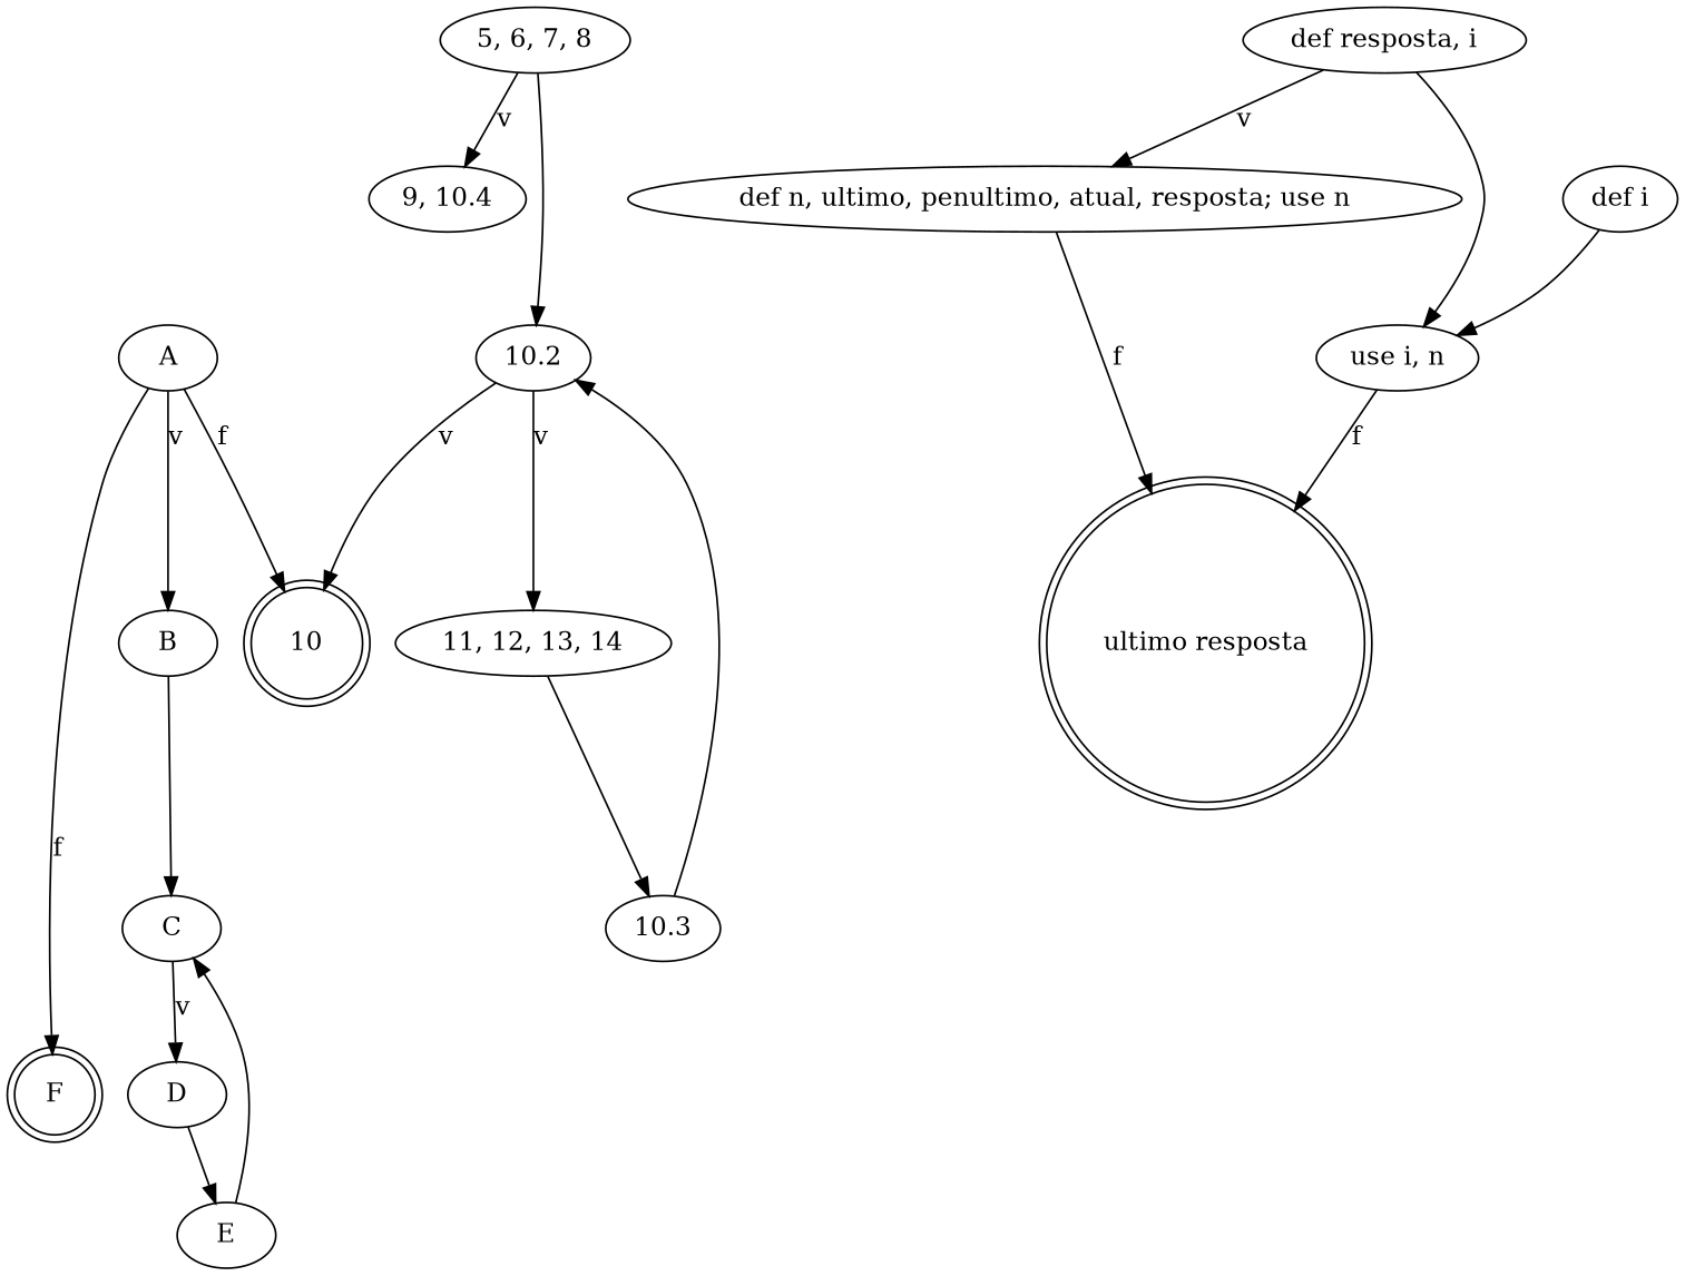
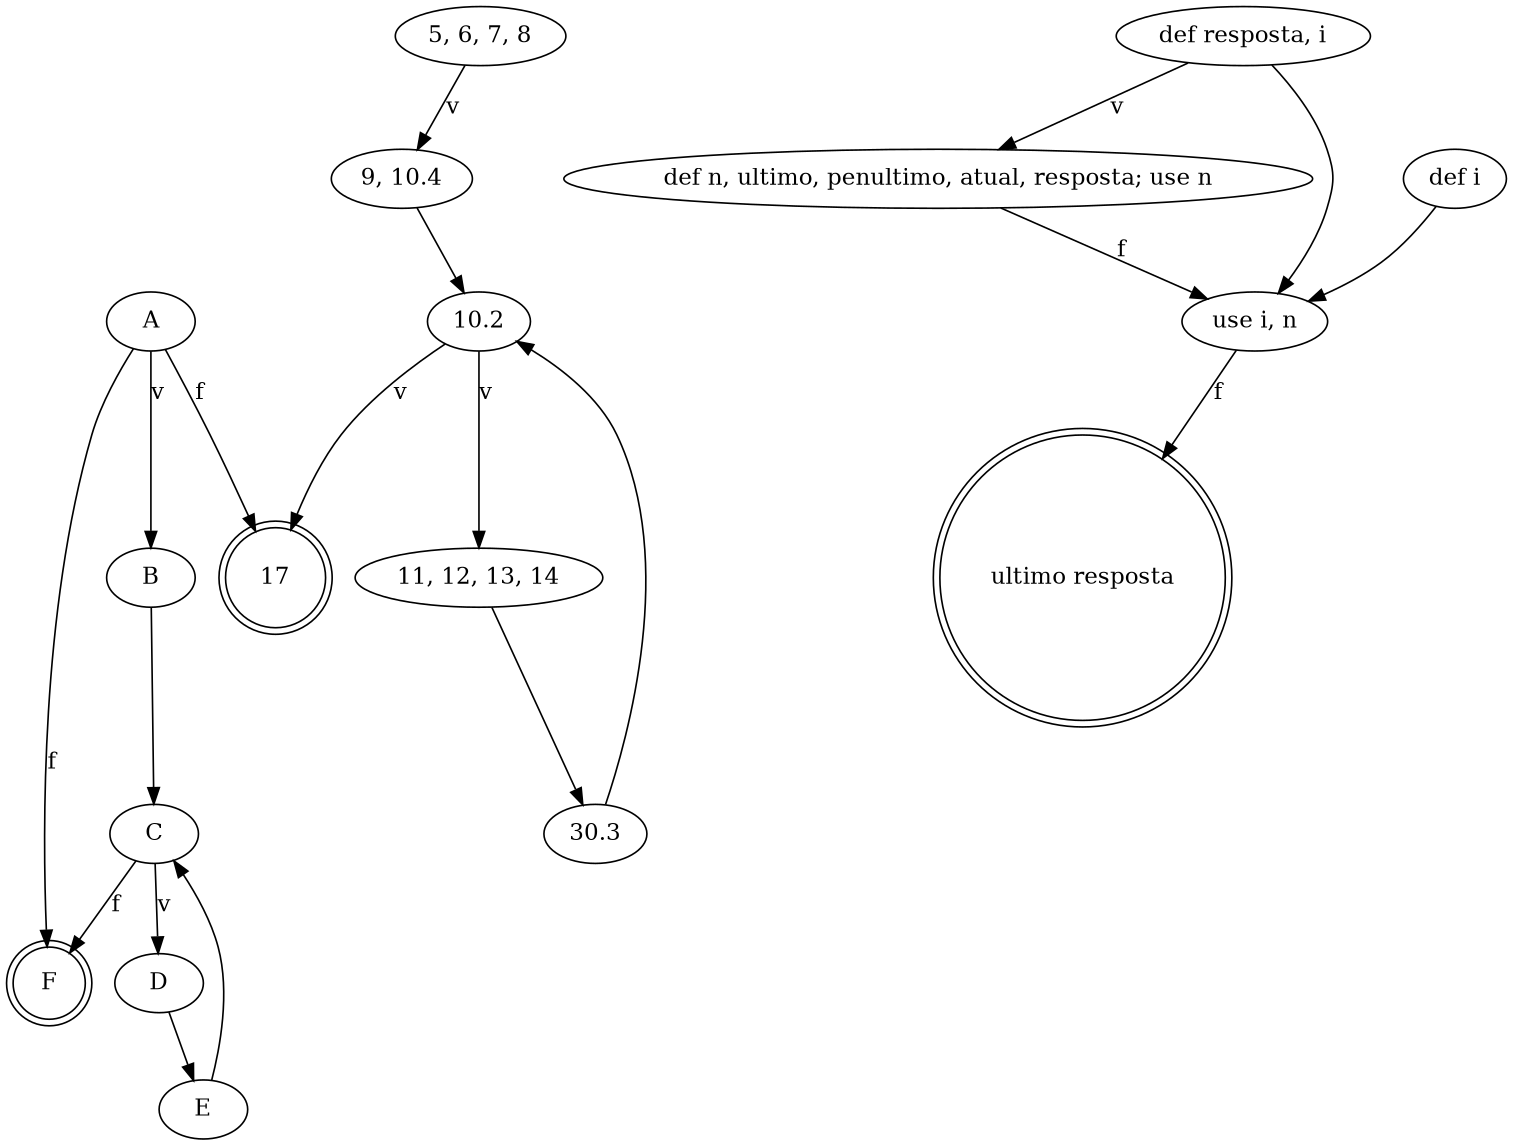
  digraph {
    F [shape=doublecircle]
    A
    B
    C
    D
    E
-   17 [shape=doublecircle label=10]
+   17 [shape=doublecircle]
    "5, 6, 7, 8"
    n9 [label="9, 10.4"]
    10.2
    "11, 12, 13, 14"
-   10.3
+   10.3 [label=30.3]
    n13 [label="ultimo resposta" shape=doublecircle]
    "def n, ultimo, penultimo, atual, resposta; use n"
    "def resposta, i"
    "use i, n"
    "def i"
    subgraph sub_1 {
      F
      A
      B
      C
      D
      E
    }
    subgraph sub_2 {
      17
      "5, 6, 7, 8"
      n9
      10.2
      "11, 12, 13, 14"
      10.3
    }
    subgraph sub_3 {
      n13
      "def n, ultimo, penultimo, atual, resposta; use n"
      "def resposta, i"
      "use i, n"
      "def i"
    }
    A -> F [label=f]
    A -> B [label=v]
    A -> 17 [label=f]
    B -> C
+   C -> F [label=f]
    C -> D [label=v]
    D -> E
    E -> C
    "5, 6, 7, 8" -> n9 [label=v]
-   "5, 6, 7, 8" -> 10.2
+   n9 -> 10.2
    10.2 -> 17 [label=v]
    10.2 -> "11, 12, 13, 14" [label=v]
    "11, 12, 13, 14" -> 10.3
    10.3 -> 10.2
-   "def n, ultimo, penultimo, atual, resposta; use n" -> n13 [label=f]
+   "def n, ultimo, penultimo, atual, resposta; use n" -> "use i, n" [label=f]
    "def resposta, i" -> "def n, ultimo, penultimo, atual, resposta; use n" [label=v]
    "def resposta, i" -> "use i, n"
    "use i, n" -> n13 [label=f]
    "def i" -> "use i, n"
  }
